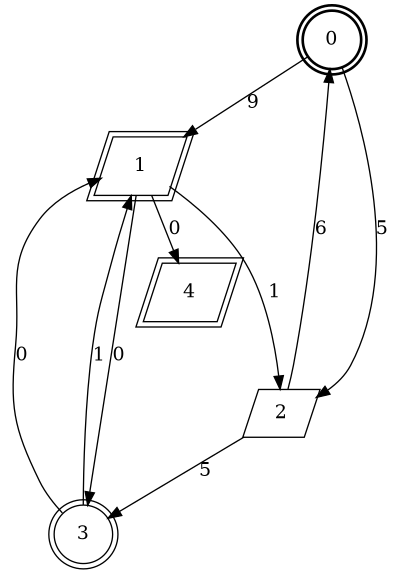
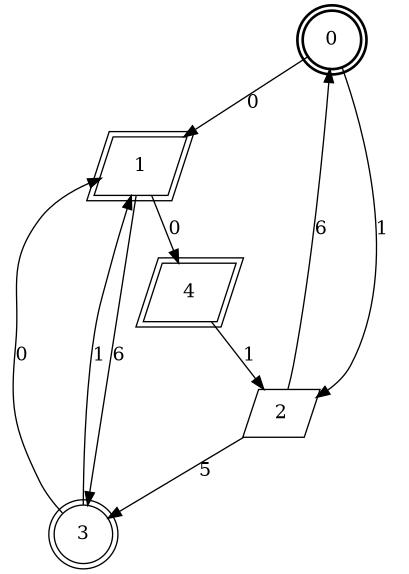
  digraph {
    node [peripheries=2 shape=parallelogram]
    0 [shape=circle style=bold]
    1
    2 [peripheries=""]
    3 [shape=circle]
    4
-   0 -> 1 [label=9]
-   0 -> 2 [label=5]
-   1 -> 3 [label=0]
+   0 -> 1 [label=0]
+   0 -> 2 [label=1]
+   1 -> 3 [label=6]
    1 -> 4 [label=0]
    2 -> 0 [label=6]
    2 -> 3 [label=5]
    3 -> 1 [label=0]
    3 -> 1 [label=1]
-   1 -> 2 [label=1]
+   4 -> 2 [label=1]
  }
